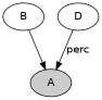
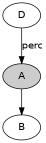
  digraph {
    fontname="DejaVu Sans"
    node [fontname="DejaVu Sans"]
    edge [fontname="DejaVu Sans"]
    n1 [fillcolor="#cccccc" label=A style=filled]
    n2 [fillcolor="#1f77b4" label=B]
    n3 [fillcolor="#ff7f0e" label=D]
-   n2 -> n1
+   n1 -> n2
    n3 -> n1 [label=perc]
  }
